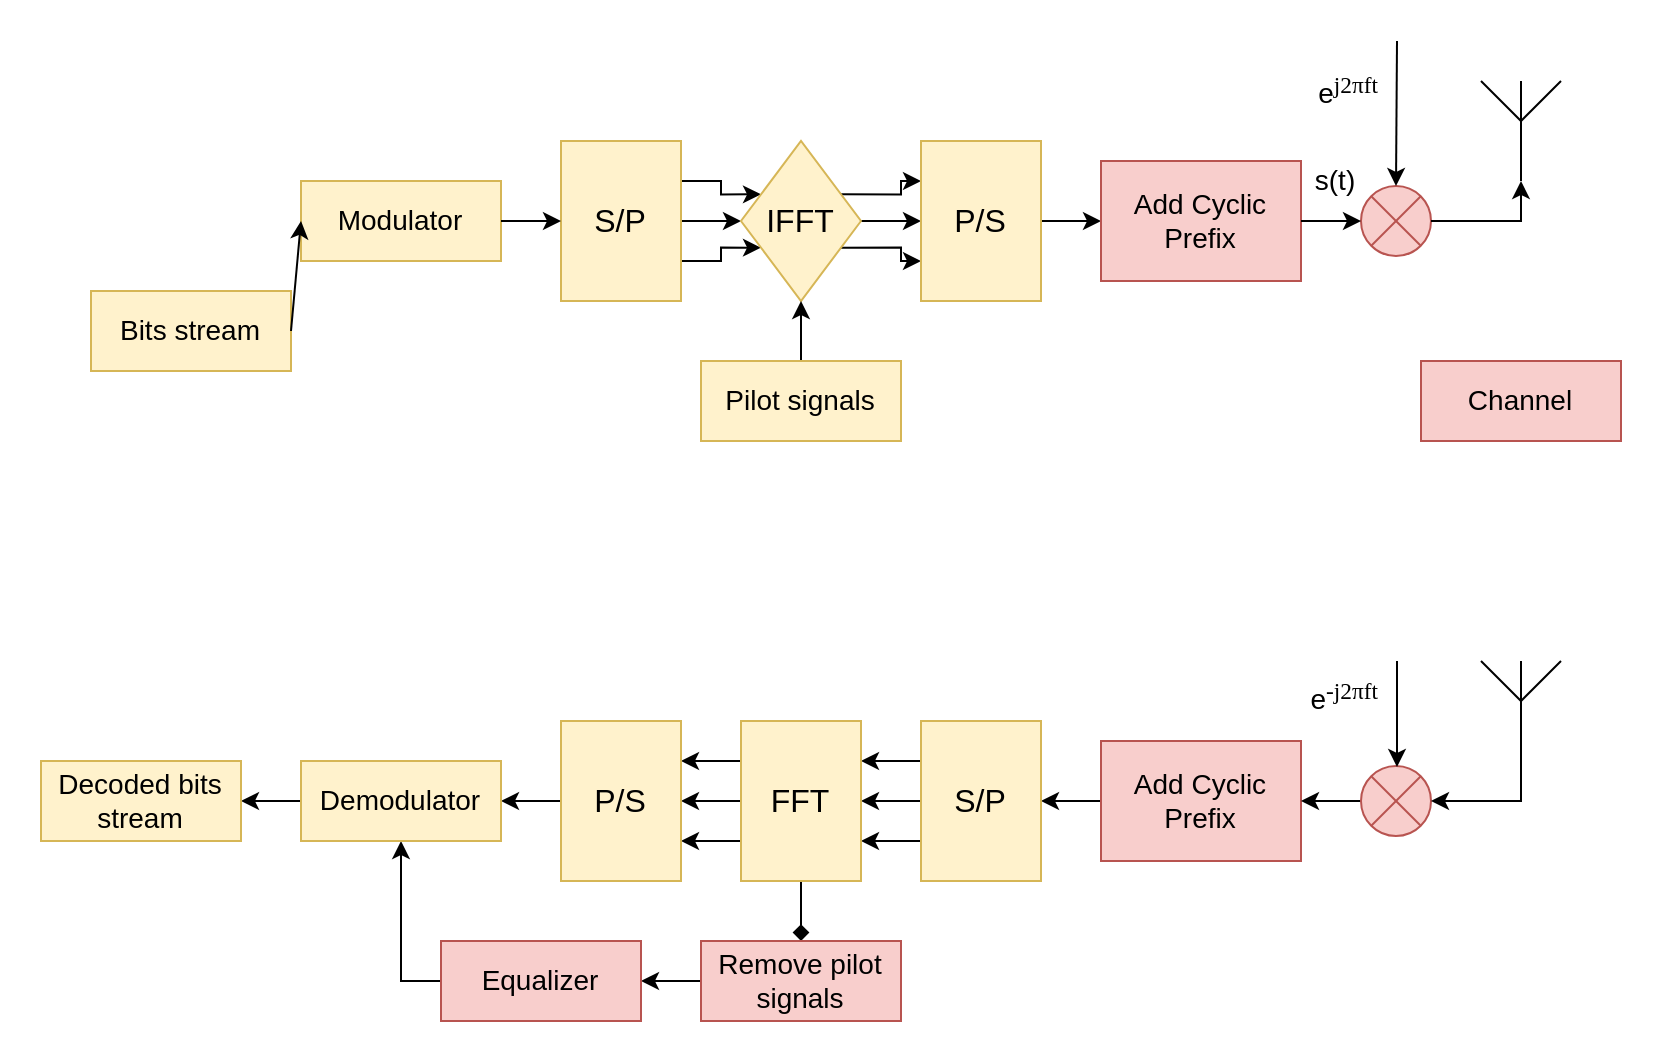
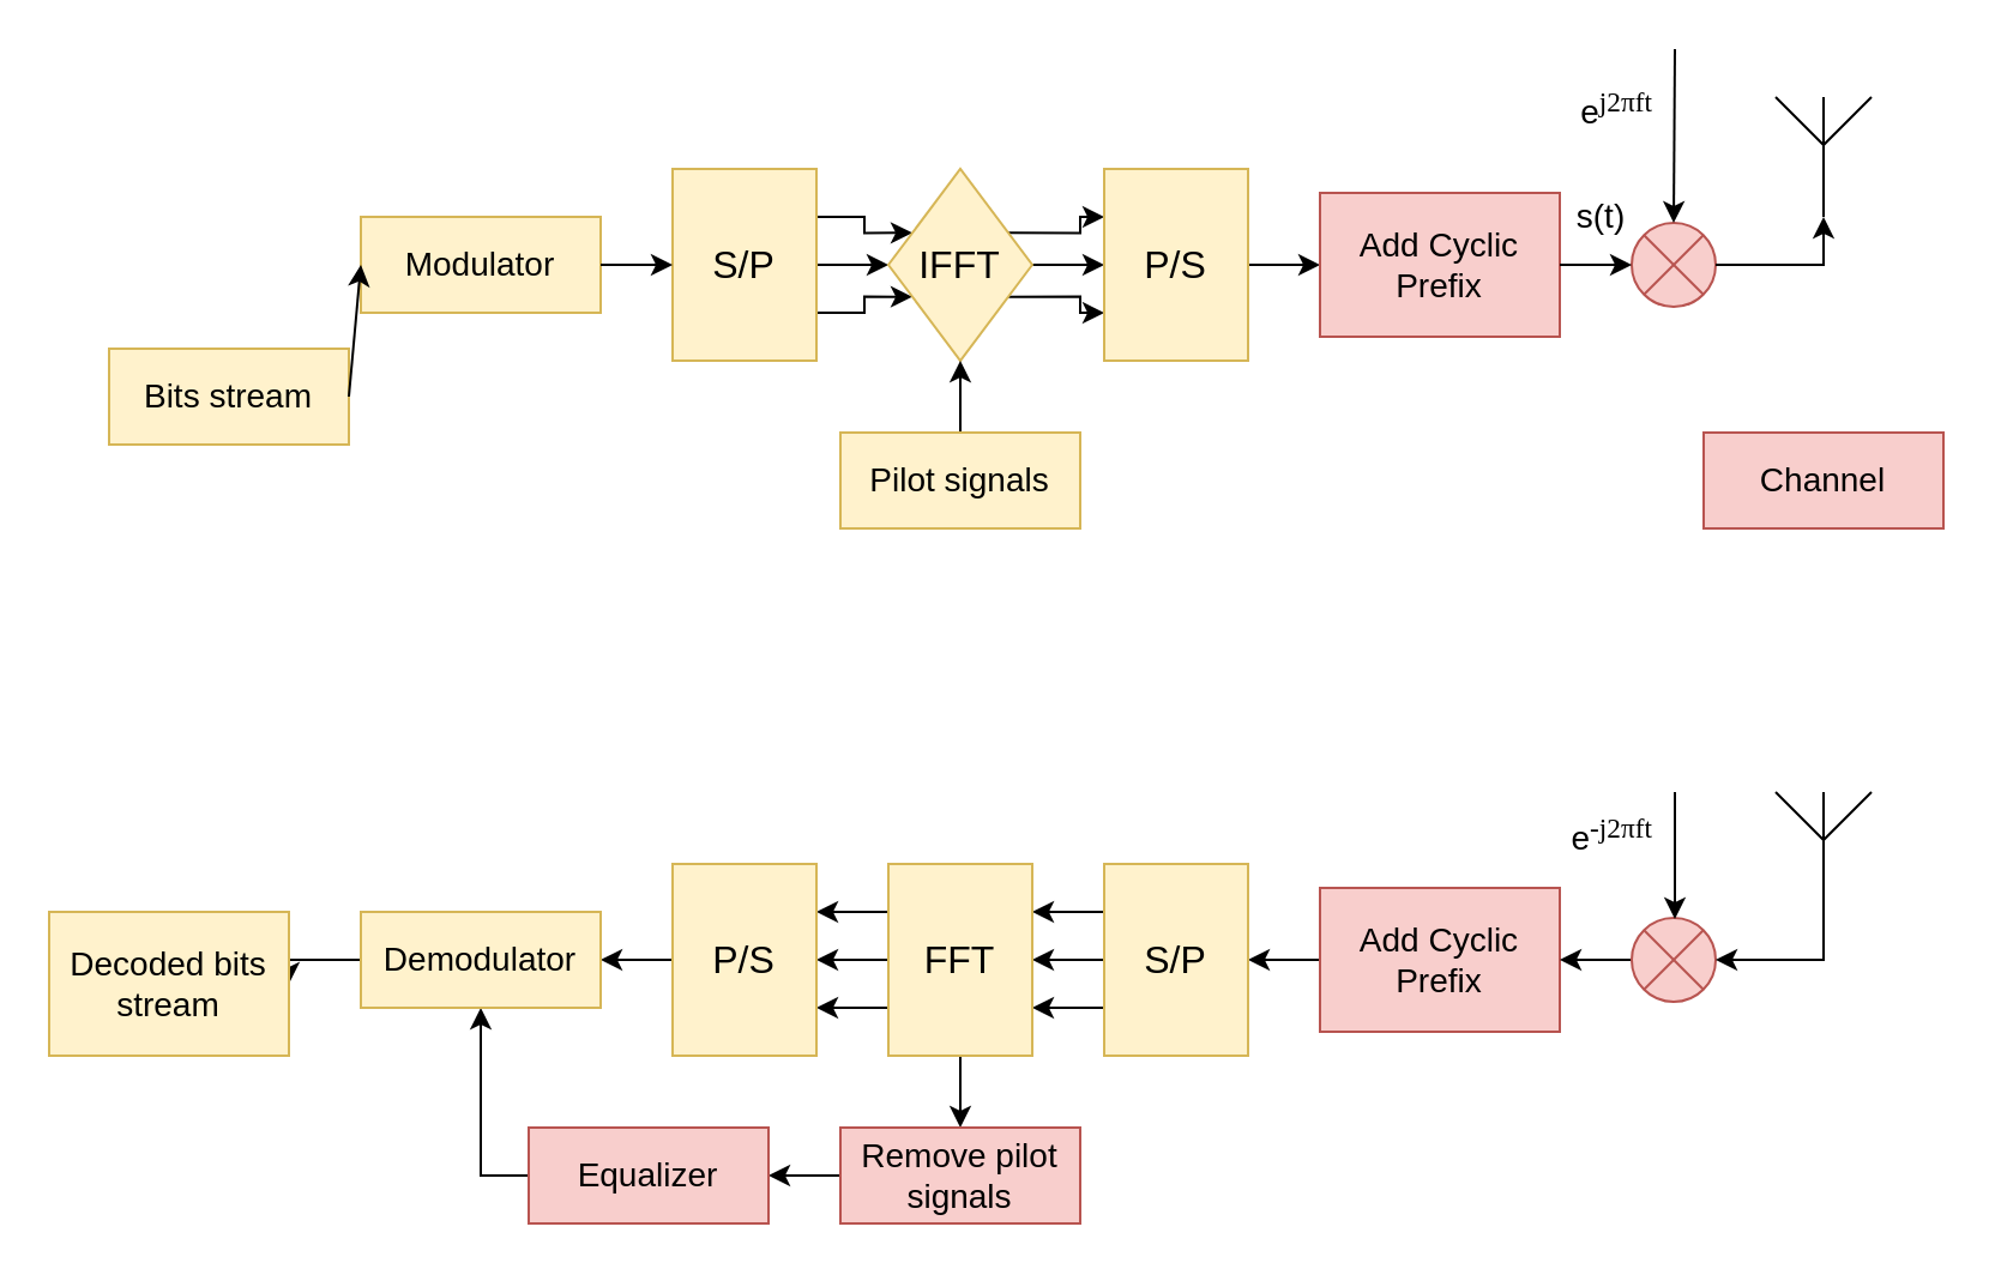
  <mxCell id="0" />
  <mxCell id="1" parent="0" />
  <mxCell id="2" value="&lt;font style=&quot;font-size: 14px;&quot; face=&quot;Helvetica&quot;&gt;Bits stream&lt;/font&gt;" style="rounded=0;whiteSpace=wrap;html=1;fillColor=#fff2cc;strokeColor=#d6b656;" vertex="1" parent="1"><mxGeometry x="45" y="145" width="100" height="40" as="geometry" /></mxCell>
  <mxCell id="3" value="&lt;font style=&quot;font-size: 14px;&quot; face=&quot;Helvetica&quot;&gt;Modulator&lt;/font&gt;" style="rounded=0;whiteSpace=wrap;html=1;fillColor=#fff2cc;strokeColor=#d6b656;" vertex="1" parent="1"><mxGeometry x="150" y="90" width="100" height="40" as="geometry" /></mxCell>
  <mxCell id="4" style="edgeStyle=orthogonalEdgeStyle;rounded=0;orthogonalLoop=1;jettySize=auto;html=1;exitX=0.75;exitY=0;exitDx=0;exitDy=0;entryX=0.75;entryY=1;entryDx=0;entryDy=0;" edge="1" parent="1" source="7" target="11"><mxGeometry relative="1" as="geometry" /></mxCell>
  <mxCell id="5" style="edgeStyle=orthogonalEdgeStyle;rounded=0;orthogonalLoop=1;jettySize=auto;html=1;exitX=0.5;exitY=0;exitDx=0;exitDy=0;entryX=0.5;entryY=1;entryDx=0;entryDy=0;" edge="1" parent="1" source="7" target="11"><mxGeometry relative="1" as="geometry" /></mxCell>
  <mxCell id="6" style="edgeStyle=orthogonalEdgeStyle;rounded=0;orthogonalLoop=1;jettySize=auto;html=1;exitX=0.25;exitY=0;exitDx=0;exitDy=0;entryX=0.25;entryY=1;entryDx=0;entryDy=0;" edge="1" parent="1" source="7" target="11"><mxGeometry relative="1" as="geometry" /></mxCell>
  <mxCell id="7" value="&lt;font size=&quot;3&quot;&gt;S/P&lt;/font&gt;" style="rounded=0;whiteSpace=wrap;html=1;direction=south;fillColor=#fff2cc;strokeColor=#d6b656;" vertex="1" parent="1"><mxGeometry x="280" y="70" width="60" height="80" as="geometry" /></mxCell>
  <mxCell id="8" style="edgeStyle=orthogonalEdgeStyle;rounded=0;orthogonalLoop=1;jettySize=auto;html=1;exitX=0.75;exitY=0;exitDx=0;exitDy=0;entryX=0.75;entryY=1;entryDx=0;entryDy=0;" edge="1" parent="1" source="11" target="13"><mxGeometry relative="1" as="geometry" /></mxCell>
  <mxCell id="9" style="edgeStyle=orthogonalEdgeStyle;rounded=0;orthogonalLoop=1;jettySize=auto;html=1;exitX=0.5;exitY=0;exitDx=0;exitDy=0;entryX=0.5;entryY=1;entryDx=0;entryDy=0;" edge="1" parent="1" source="11" target="13"><mxGeometry relative="1" as="geometry" /></mxCell>
  <mxCell id="10" style="edgeStyle=orthogonalEdgeStyle;rounded=0;orthogonalLoop=1;jettySize=auto;html=1;exitX=0.25;exitY=0;exitDx=0;exitDy=0;entryX=0.25;entryY=1;entryDx=0;entryDy=0;" edge="1" parent="1" source="11" target="13"><mxGeometry relative="1" as="geometry" /></mxCell>
  <mxCell id="11" value="&lt;font size=&quot;3&quot;&gt;IFFT&lt;/font&gt;" style="rhombus;whiteSpace=wrap;html=1;direction=south;fillColor=#fff2cc;strokeColor=#d6b656;" vertex="1" parent="1"><mxGeometry x="370" y="70" width="60" height="80" as="geometry" /></mxCell>
  <mxCell id="12" style="edgeStyle=orthogonalEdgeStyle;rounded=0;orthogonalLoop=1;jettySize=auto;html=1;exitX=0.5;exitY=0;exitDx=0;exitDy=0;entryX=0;entryY=0.5;entryDx=0;entryDy=0;" edge="1" parent="1" source="13" target="16"><mxGeometry relative="1" as="geometry" /></mxCell>
  <mxCell id="13" value="&lt;font size=&quot;3&quot;&gt;P/S&lt;/font&gt;" style="rounded=0;whiteSpace=wrap;html=1;direction=south;fillColor=#fff2cc;strokeColor=#d6b656;" vertex="1" parent="1"><mxGeometry x="460" y="70" width="60" height="80" as="geometry" /></mxCell>
  <mxCell id="14" style="edgeStyle=orthogonalEdgeStyle;rounded=0;orthogonalLoop=1;jettySize=auto;html=1;exitX=0.5;exitY=0;exitDx=0;exitDy=0;entryX=1;entryY=0.5;entryDx=0;entryDy=0;" edge="1" parent="1" source="15" target="11"><mxGeometry relative="1" as="geometry" /></mxCell>
  <mxCell id="15" value="&lt;font style=&quot;font-size: 14px;&quot; face=&quot;Helvetica&quot;&gt;Pilot signals&lt;/font&gt;" style="rounded=0;whiteSpace=wrap;html=1;fillColor=#fff2cc;strokeColor=#d6b656;" vertex="1" parent="1"><mxGeometry x="350" y="180" width="100" height="40" as="geometry" /></mxCell>
  <mxCell id="16" value="&lt;font style=&quot;font-size: 14px;&quot; face=&quot;Helvetica&quot;&gt;Add Cyclic Prefix&lt;/font&gt;" style="rounded=0;whiteSpace=wrap;html=1;fillColor=#f8cecc;strokeColor=#b85450;" vertex="1" parent="1"><mxGeometry x="550" y="80" width="100" height="60" as="geometry" /></mxCell>
  <mxCell id="17" value="" style="endArrow=classic;html=1;rounded=0;exitX=1;exitY=0.5;exitDx=0;exitDy=0;entryX=0;entryY=0.5;entryDx=0;entryDy=0;" edge="1" parent="1" source="2" target="3"><mxGeometry width="50" height="50" relative="1" as="geometry"><mxPoint x="460" y="230" as="sourcePoint" /><mxPoint x="510" y="180" as="targetPoint" /></mxGeometry></mxCell>
  <mxCell id="18" value="" style="endArrow=classic;html=1;rounded=0;exitX=1;exitY=0.5;exitDx=0;exitDy=0;entryX=0.5;entryY=1;entryDx=0;entryDy=0;" edge="1" parent="1" source="3" target="7"><mxGeometry width="50" height="50" relative="1" as="geometry"><mxPoint x="130" y="120" as="sourcePoint" /><mxPoint x="160" y="120" as="targetPoint" /></mxGeometry></mxCell>
  <mxCell id="19" value="" style="verticalLabelPosition=bottom;verticalAlign=top;html=1;shape=mxgraph.flowchart.or;fillColor=#f8cecc;strokeColor=#b85450;" vertex="1" parent="1"><mxGeometry x="680" y="92.5" width="35" height="35" as="geometry" /></mxCell>
  <mxCell id="20" style="edgeStyle=orthogonalEdgeStyle;rounded=0;orthogonalLoop=1;jettySize=auto;html=1;entryX=0;entryY=0.5;entryDx=0;entryDy=0;entryPerimeter=0;" edge="1" parent="1" source="16" target="19"><mxGeometry relative="1" as="geometry" /></mxCell>
  <mxCell id="21" value="s(t)" style="edgeLabel;html=1;align=center;verticalAlign=bottom;resizable=0;points=[];labelPosition=center;verticalLabelPosition=top;textDirection=ltr;fontSize=14;" vertex="1" connectable="0" parent="20"><mxGeometry x="0.44" y="-2" relative="1" as="geometry"><mxPoint y="-12" as="offset" /></mxGeometry></mxCell>
  <mxCell id="22" value="" style="endArrow=classic;html=1;rounded=0;entryX=0.5;entryY=0;entryDx=0;entryDy=0;entryPerimeter=0;" edge="1" parent="1" target="19"><mxGeometry width="50" height="50" relative="1" as="geometry"><mxPoint x="698" y="20" as="sourcePoint" /><mxPoint x="697" as="targetPoint" y="10" /></mxGeometry></mxCell>
  <mxCell id="23" value="e&lt;span style=&quot;font-family: &amp;quot;Cambria Math&amp;quot;; text-align: center; text-indent: 0in;&quot;&gt;&lt;sup&gt;j2πft&lt;/sup&gt;&lt;/span&gt;" style="edgeLabel;html=1;align=right;verticalAlign=middle;resizable=0;points=[];labelPosition=left;verticalLabelPosition=middle;fontSize=14;" vertex="1" connectable="0" parent="22"><mxGeometry x="-0.191" relative="1" as="geometry"><mxPoint x="-9" y="-3" as="offset" /></mxGeometry></mxCell>
  <mxCell id="24" value="" style="verticalLabelPosition=bottom;shadow=0;dashed=0;align=center;html=1;verticalAlign=top;shape=mxgraph.electrical.radio.aerial_-_antenna_1;" vertex="1" parent="1"><mxGeometry x="740" y="40" width="40" height="50" as="geometry" /></mxCell>
  <mxCell id="25" style="edgeStyle=orthogonalEdgeStyle;rounded=0;orthogonalLoop=1;jettySize=auto;html=1;exitX=1;exitY=0.5;exitDx=0;exitDy=0;exitPerimeter=0;entryX=0.5;entryY=1;entryDx=0;entryDy=0;entryPerimeter=0;" edge="1" parent="1" source="19" target="24"><mxGeometry relative="1" as="geometry" /></mxCell>
  <mxCell id="26" value="&lt;font style=&quot;font-size: 14px;&quot; face=&quot;Helvetica&quot;&gt;Channel&lt;/font&gt;" style="rounded=0;whiteSpace=wrap;html=1;fillColor=#f8cecc;strokeColor=#b85450;" vertex="1" parent="1"><mxGeometry x="710" y="180" width="100" height="40" as="geometry" /></mxCell>
  <mxCell id="27" value="" style="verticalLabelPosition=bottom;shadow=0;dashed=0;align=center;html=1;verticalAlign=top;shape=mxgraph.electrical.radio.aerial_-_antenna_1;" vertex="1" parent="1"><mxGeometry x="740" y="330" width="40" height="50" as="geometry" /></mxCell>
  <mxCell id="28" style="edgeStyle=orthogonalEdgeStyle;rounded=0;orthogonalLoop=1;jettySize=auto;html=1;exitX=0;exitY=0.5;exitDx=0;exitDy=0;entryX=0.5;entryY=0;entryDx=0;entryDy=0;" edge="1" parent="1" source="29" target="38"><mxGeometry relative="1" as="geometry" /></mxCell>
  <mxCell id="29" value="&lt;font style=&quot;font-size: 14px;&quot; face=&quot;Helvetica&quot;&gt;Add Cyclic Prefix&lt;/font&gt;" style="rounded=0;whiteSpace=wrap;html=1;fillColor=#f8cecc;strokeColor=#b85450;" vertex="1" parent="1"><mxGeometry x="550" y="370" width="100" height="60" as="geometry" /></mxCell>
  <mxCell id="30" style="edgeStyle=orthogonalEdgeStyle;rounded=0;orthogonalLoop=1;jettySize=auto;html=1;entryX=1;entryY=0.5;entryDx=0;entryDy=0;" edge="1" parent="1" source="31" target="29"><mxGeometry relative="1" as="geometry" /></mxCell>
  <mxCell id="31" value="" style="verticalLabelPosition=bottom;verticalAlign=top;html=1;shape=mxgraph.flowchart.or;fillColor=#f8cecc;strokeColor=#b85450;" vertex="1" parent="1"><mxGeometry x="680" y="382.5" width="35" height="35" as="geometry" /></mxCell>
  <mxCell id="32" style="edgeStyle=orthogonalEdgeStyle;rounded=0;orthogonalLoop=1;jettySize=auto;html=1;exitX=0.5;exitY=1;exitDx=0;exitDy=0;exitPerimeter=0;entryX=1;entryY=0.5;entryDx=0;entryDy=0;entryPerimeter=0;" edge="1" parent="1" source="27" target="31"><mxGeometry relative="1" as="geometry" /></mxCell>
  <mxCell id="33" value="" style="endArrow=classic;html=1;rounded=0;entryX=0.5;entryY=0;entryDx=0;entryDy=0;entryPerimeter=0;" edge="1" parent="1"><mxGeometry width="50" height="50" relative="1" as="geometry"><mxPoint x="698" y="330" as="sourcePoint" /><mxPoint x="698" y="383" as="targetPoint" /></mxGeometry></mxCell>
  <mxCell id="34" value="e&lt;span style=&quot;font-family: &amp;quot;Cambria Math&amp;quot;; text-align: center; text-indent: 0in;&quot;&gt;&lt;sup&gt;-j2πft&lt;/sup&gt;&lt;/span&gt;" style="edgeLabel;html=1;align=right;verticalAlign=middle;resizable=0;points=[];labelPosition=left;verticalLabelPosition=middle;fontSize=14;" vertex="1" connectable="0" parent="33"><mxGeometry x="-0.191" relative="1" as="geometry"><mxPoint x="-9" y="-3" as="offset" /></mxGeometry></mxCell>
  <mxCell id="35" style="edgeStyle=orthogonalEdgeStyle;rounded=0;orthogonalLoop=1;jettySize=auto;html=1;exitX=0.25;exitY=1;exitDx=0;exitDy=0;entryX=0.25;entryY=0;entryDx=0;entryDy=0;" edge="1" parent="1" source="38" target="43"><mxGeometry relative="1" as="geometry" /></mxCell>
  <mxCell id="36" style="edgeStyle=orthogonalEdgeStyle;rounded=0;orthogonalLoop=1;jettySize=auto;html=1;exitX=0.5;exitY=1;exitDx=0;exitDy=0;entryX=0.5;entryY=0;entryDx=0;entryDy=0;" edge="1" parent="1" source="38" target="43"><mxGeometry relative="1" as="geometry" /></mxCell>
  <mxCell id="37" style="edgeStyle=orthogonalEdgeStyle;rounded=0;orthogonalLoop=1;jettySize=auto;html=1;exitX=0.75;exitY=1;exitDx=0;exitDy=0;entryX=0.75;entryY=0;entryDx=0;entryDy=0;" edge="1" parent="1" source="38" target="43"><mxGeometry relative="1" as="geometry" /></mxCell>
  <mxCell id="38" value="&lt;font size=&quot;3&quot;&gt;S/P&lt;/font&gt;" style="rounded=0;whiteSpace=wrap;html=1;direction=south;fillColor=#fff2cc;strokeColor=#d6b656;" vertex="1" parent="1"><mxGeometry x="460" y="360" width="60" height="80" as="geometry" /></mxCell>
  <mxCell id="39" style="edgeStyle=orthogonalEdgeStyle;rounded=0;orthogonalLoop=1;jettySize=auto;html=1;exitX=0.25;exitY=1;exitDx=0;exitDy=0;entryX=0.25;entryY=0;entryDx=0;entryDy=0;" edge="1" parent="1" source="43" target="45"><mxGeometry relative="1" as="geometry" /></mxCell>
  <mxCell id="40" style="edgeStyle=orthogonalEdgeStyle;rounded=0;orthogonalLoop=1;jettySize=auto;html=1;exitX=0.5;exitY=1;exitDx=0;exitDy=0;entryX=0.5;entryY=0;entryDx=0;entryDy=0;" edge="1" parent="1" source="43" target="45"><mxGeometry relative="1" as="geometry" /></mxCell>
  <mxCell id="41" style="edgeStyle=orthogonalEdgeStyle;rounded=0;orthogonalLoop=1;jettySize=auto;html=1;exitX=0.75;exitY=1;exitDx=0;exitDy=0;entryX=0.75;entryY=0;entryDx=0;entryDy=0;" edge="1" parent="1" source="43" target="45"><mxGeometry relative="1" as="geometry" /></mxCell>
- <mxCell id="42" style="edgeStyle=orthogonalEdgeStyle;rounded=0;orthogonalLoop=1;jettySize=auto;html=1;exitX=1;exitY=0.5;exitDx=0;exitDy=0;entryX=0.5;entryY=0;entryDx=0;entryDy=0;endArrow=diamond;" edge="1" parent="1" source="43" target="47"><mxGeometry relative="1" as="geometry" /></mxCell>
+ <mxCell id="42" style="edgeStyle=orthogonalEdgeStyle;rounded=0;orthogonalLoop=1;jettySize=auto;html=1;exitX=1;exitY=0.5;exitDx=0;exitDy=0;entryX=0.5;entryY=0;entryDx=0;entryDy=0;" edge="1" parent="1" source="43" target="47"><mxGeometry relative="1" as="geometry" /></mxCell>
  <mxCell id="43" value="&lt;font size=&quot;3&quot;&gt;FFT&lt;/font&gt;" style="rounded=0;whiteSpace=wrap;html=1;direction=south;fillColor=#fff2cc;strokeColor=#d6b656;" vertex="1" parent="1"><mxGeometry x="370" y="360" width="60" height="80" as="geometry" /></mxCell>
  <mxCell id="44" style="edgeStyle=orthogonalEdgeStyle;rounded=0;orthogonalLoop=1;jettySize=auto;html=1;exitX=0.5;exitY=1;exitDx=0;exitDy=0;entryX=1;entryY=0.5;entryDx=0;entryDy=0;" edge="1" parent="1" source="45" target="51"><mxGeometry relative="1" as="geometry" /></mxCell>
  <mxCell id="45" value="&lt;font size=&quot;3&quot;&gt;P/S&lt;/font&gt;" style="rounded=0;whiteSpace=wrap;html=1;direction=south;fillColor=#fff2cc;strokeColor=#d6b656;" vertex="1" parent="1"><mxGeometry x="280" y="360" width="60" height="80" as="geometry" /></mxCell>
  <mxCell id="46" style="edgeStyle=orthogonalEdgeStyle;rounded=0;orthogonalLoop=1;jettySize=auto;html=1;exitX=0;exitY=0.5;exitDx=0;exitDy=0;entryX=1;entryY=0.5;entryDx=0;entryDy=0;" edge="1" parent="1" source="47" target="49"><mxGeometry relative="1" as="geometry" /></mxCell>
  <mxCell id="47" value="&lt;font style=&quot;font-size: 14px;&quot; face=&quot;Helvetica&quot;&gt;Remove pilot signals&lt;/font&gt;" style="rounded=0;whiteSpace=wrap;html=1;fillColor=#f8cecc;strokeColor=#b85450;" vertex="1" parent="1"><mxGeometry x="350" y="470" width="100" height="40" as="geometry" /></mxCell>
  <mxCell id="48" style="edgeStyle=orthogonalEdgeStyle;rounded=0;orthogonalLoop=1;jettySize=auto;html=1;exitX=0;exitY=0.5;exitDx=0;exitDy=0;entryX=0.5;entryY=1;entryDx=0;entryDy=0;" edge="1" parent="1" source="49" target="51"><mxGeometry relative="1" as="geometry" /></mxCell>
  <mxCell id="49" value="&lt;font style=&quot;font-size: 14px;&quot; face=&quot;Helvetica&quot;&gt;Equalizer&lt;/font&gt;" style="rounded=0;whiteSpace=wrap;html=1;fillColor=#f8cecc;strokeColor=#b85450;" vertex="1" parent="1"><mxGeometry x="220" y="470" width="100" height="40" as="geometry" /></mxCell>
  <mxCell id="50" style="edgeStyle=orthogonalEdgeStyle;rounded=0;orthogonalLoop=1;jettySize=auto;html=1;exitX=0;exitY=0.5;exitDx=0;exitDy=0;entryX=1;entryY=0.5;entryDx=0;entryDy=0;" edge="1" parent="1" source="51" target="52"><mxGeometry relative="1" as="geometry" /></mxCell>
  <mxCell id="51" value="&lt;font style=&quot;font-size: 14px;&quot; face=&quot;Helvetica&quot;&gt;Demodulator&lt;/font&gt;" style="rounded=0;whiteSpace=wrap;html=1;fillColor=#fff2cc;strokeColor=#d6b656;" vertex="1" parent="1"><mxGeometry x="150" y="380" width="100" height="40" as="geometry" /></mxCell>
- <mxCell id="52" value="&lt;font style=&quot;font-size: 14px;&quot; face=&quot;Helvetica&quot;&gt;Decoded bits stream&lt;/font&gt;" style="rounded=0;whiteSpace=wrap;html=1;fillColor=#fff2cc;strokeColor=#d6b656;" vertex="1" parent="1"><mxGeometry x="20" y="380" width="100" height="40" as="geometry" /></mxCell>
+ <mxCell id="52" value="&lt;font style=&quot;font-size: 14px;&quot; face=&quot;Helvetica&quot;&gt;Decoded bits stream&lt;/font&gt;" style="rounded=0;whiteSpace=wrap;html=1;fillColor=#fff2cc;strokeColor=#d6b656;" vertex="1" parent="1"><mxGeometry x="20" y="380" width="100" height="60" as="geometry" /></mxCell>
